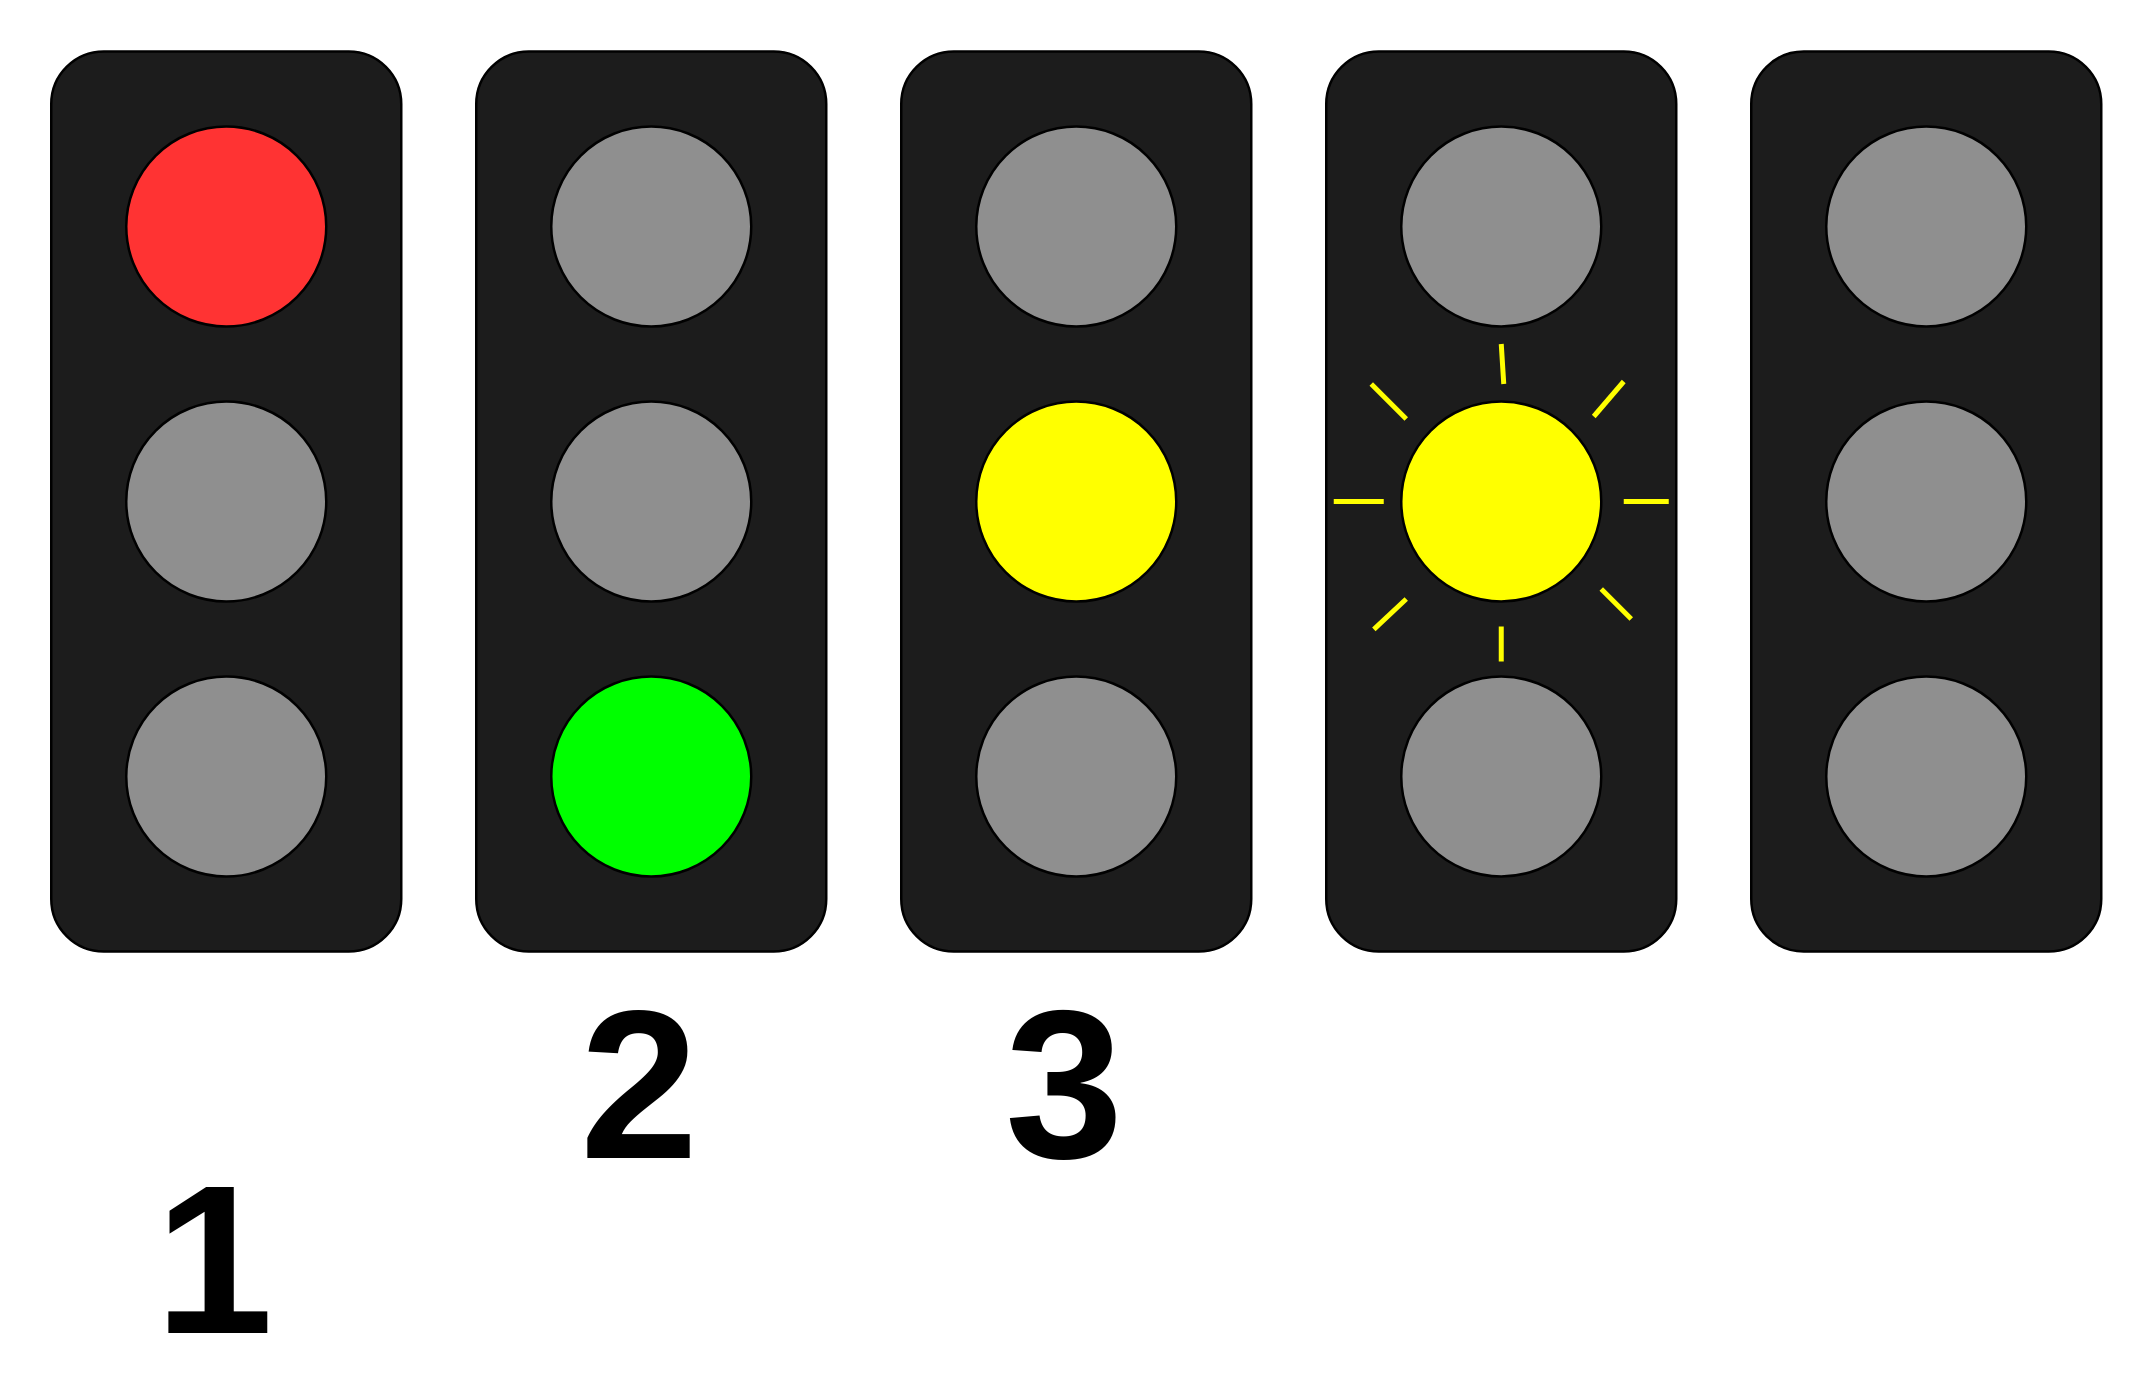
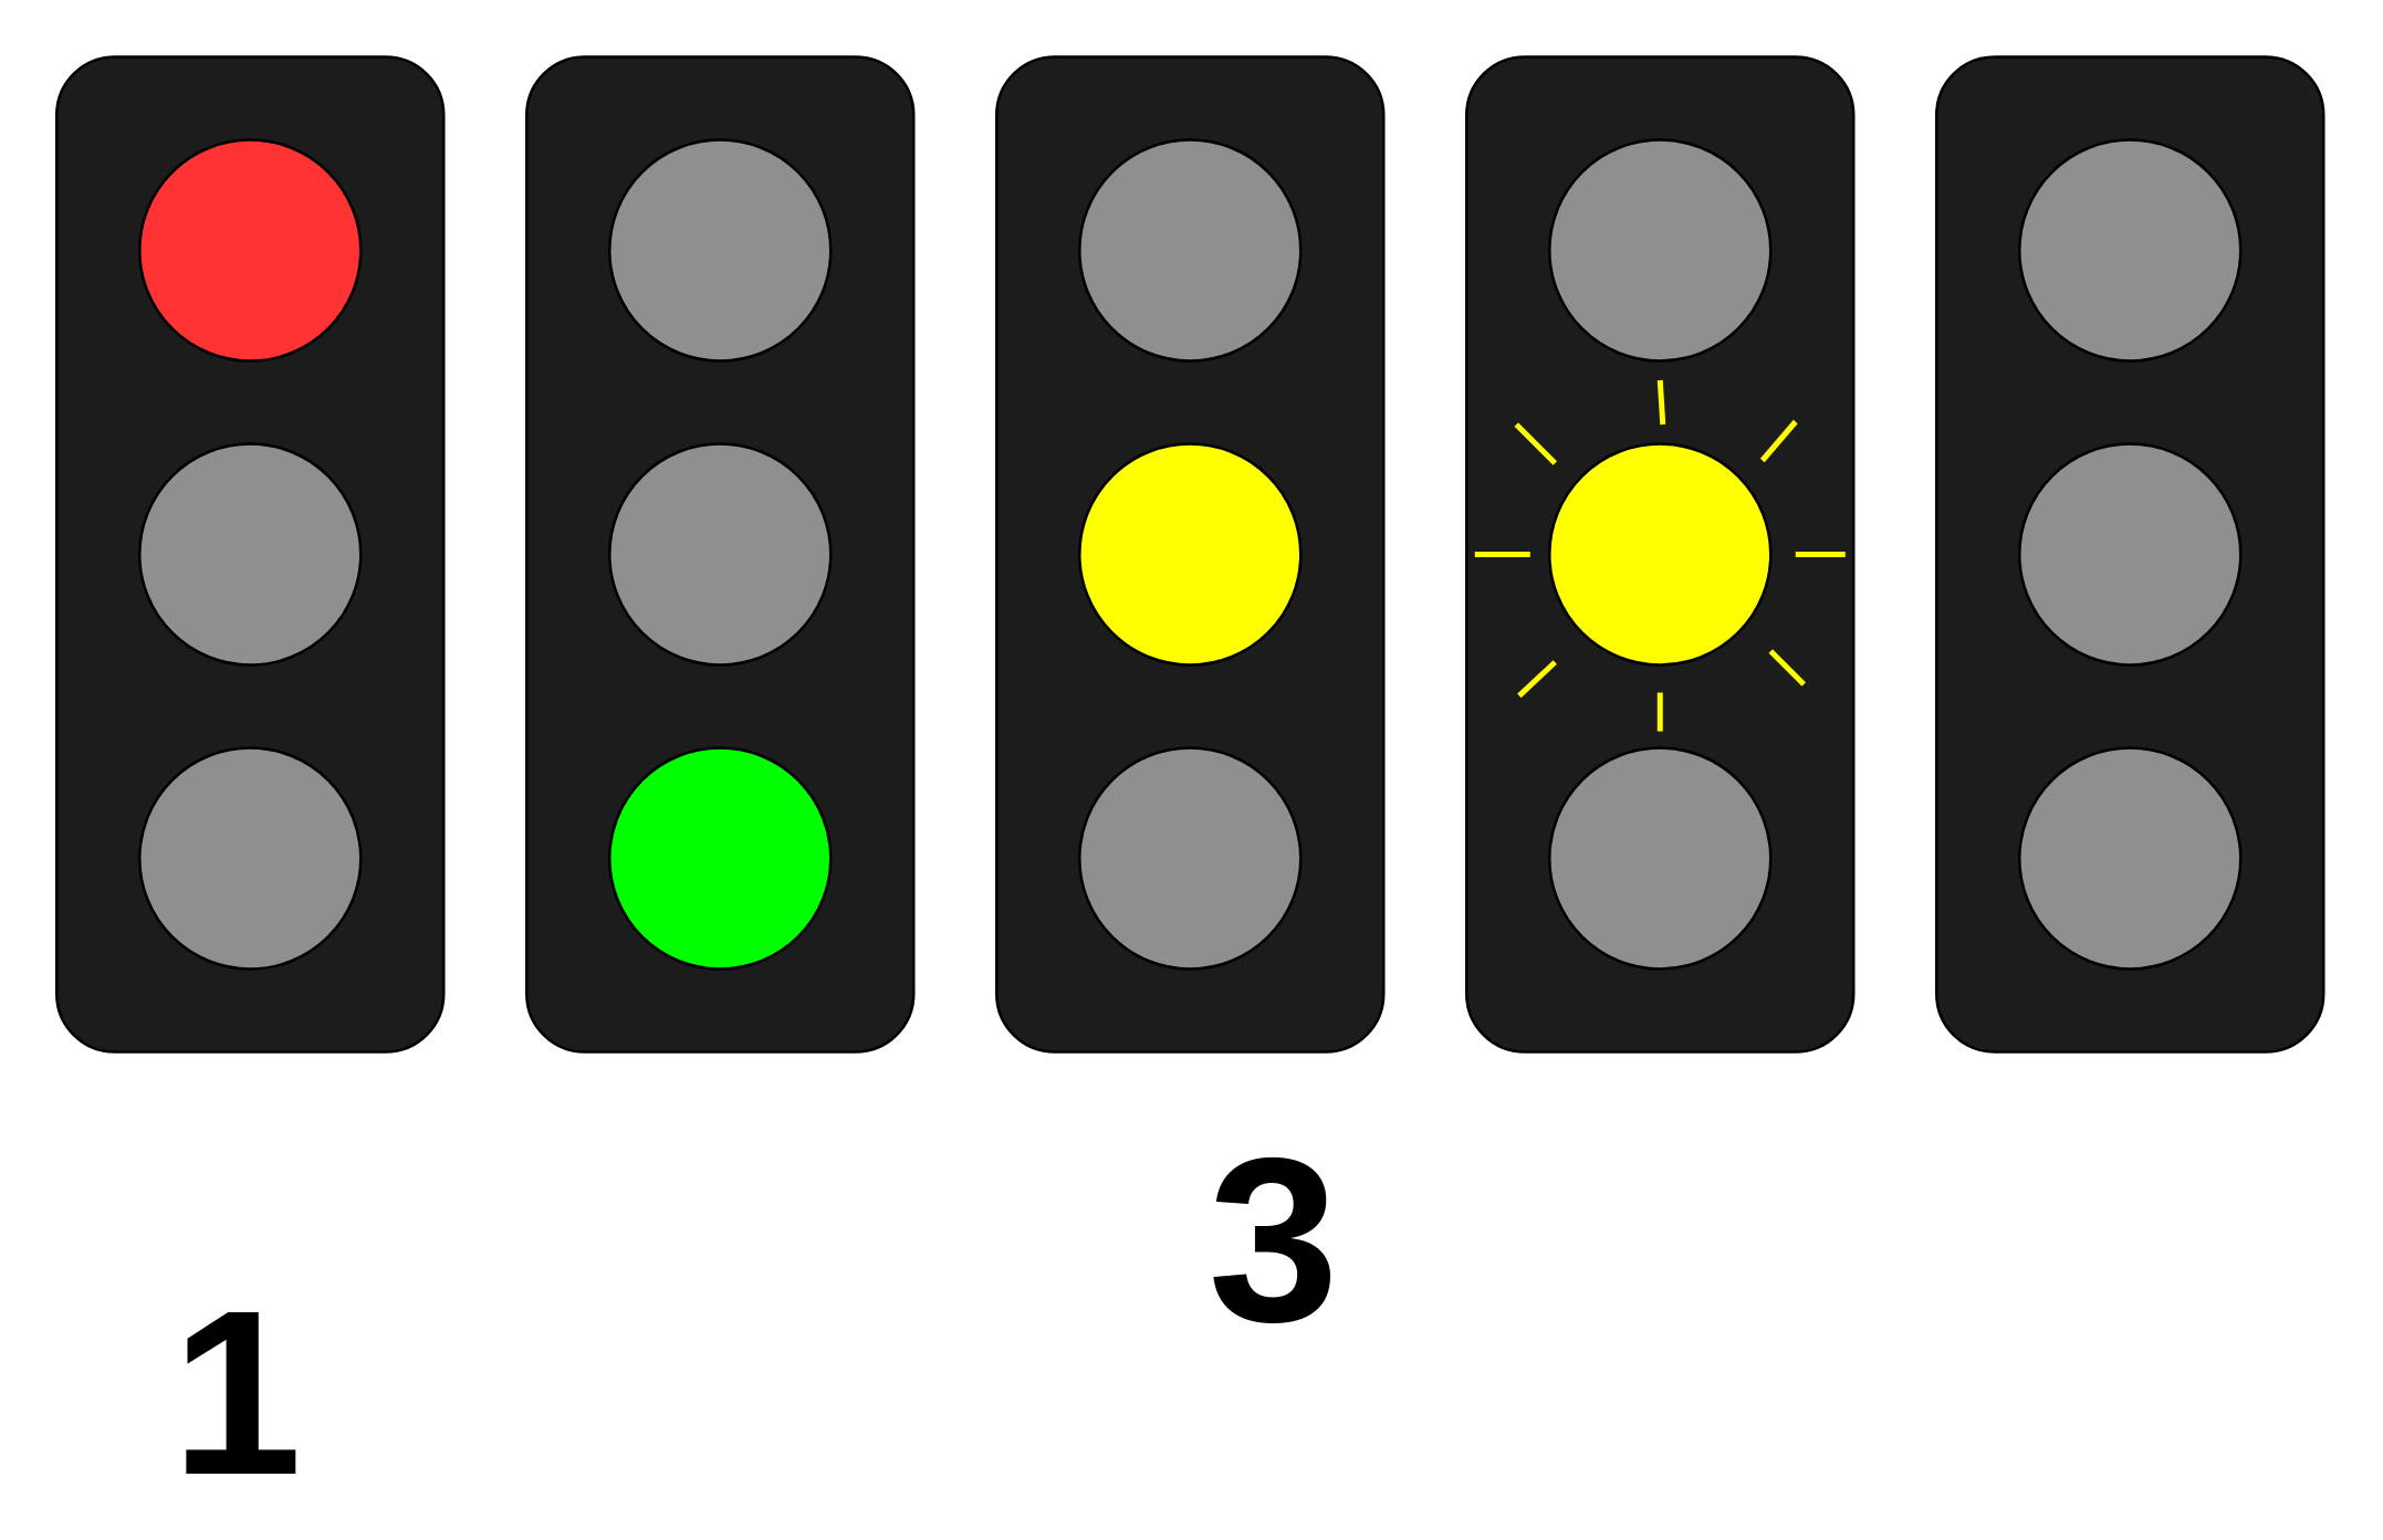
  <mxCell id="0" />
  <mxCell id="1" parent="0" />
  <mxCell id="2" value="" style="rounded=1;whiteSpace=wrap;html=1;fillColor=#1C1C1C;" vertex="1" parent="1"><mxGeometry x="20" y="20" width="140" height="360" as="geometry" /></mxCell>
  <mxCell id="3" value="" style="ellipse;whiteSpace=wrap;html=1;aspect=fixed;fillColor=#FF3333;" vertex="1" parent="1"><mxGeometry x="50" y="50" width="80" height="80" as="geometry" /></mxCell>
  <mxCell id="4" value="" style="ellipse;whiteSpace=wrap;html=1;aspect=fixed;fillColor=#8F8F8F;" vertex="1" parent="1"><mxGeometry x="50" y="160" width="80" height="80" as="geometry" /></mxCell>
  <mxCell id="5" value="" style="ellipse;whiteSpace=wrap;html=1;aspect=fixed;fillColor=#8F8F8F;" vertex="1" parent="1"><mxGeometry x="50" y="270" width="80" height="80" as="geometry" /></mxCell>
  <mxCell id="6" value="" style="rounded=1;whiteSpace=wrap;html=1;fillColor=#1C1C1C;" vertex="1" parent="1"><mxGeometry x="190" y="20" width="140" height="360" as="geometry" /></mxCell>
  <mxCell id="7" value="" style="ellipse;whiteSpace=wrap;html=1;aspect=fixed;fillColor=#8F8F8F;" vertex="1" parent="1"><mxGeometry x="220" y="50" width="80" height="80" as="geometry" /></mxCell>
  <mxCell id="8" value="" style="ellipse;whiteSpace=wrap;html=1;aspect=fixed;fillColor=#8F8F8F;" vertex="1" parent="1"><mxGeometry x="220" y="160" width="80" height="80" as="geometry" /></mxCell>
  <mxCell id="9" value="" style="ellipse;whiteSpace=wrap;html=1;aspect=fixed;fillColor=#00FF00;" vertex="1" parent="1"><mxGeometry x="220" y="270" width="80" height="80" as="geometry" /></mxCell>
  <mxCell id="10" value="" style="rounded=1;whiteSpace=wrap;html=1;fillColor=#1C1C1C;" vertex="1" parent="1"><mxGeometry x="360" y="20" width="140" height="360" as="geometry" /></mxCell>
  <mxCell id="11" value="" style="ellipse;whiteSpace=wrap;html=1;aspect=fixed;fillColor=#8F8F8F;" vertex="1" parent="1"><mxGeometry x="390" y="50" width="80" height="80" as="geometry" /></mxCell>
  <mxCell id="12" value="" style="ellipse;whiteSpace=wrap;html=1;aspect=fixed;fillColor=#FFFF00;" vertex="1" parent="1"><mxGeometry x="390" y="160" width="80" height="80" as="geometry" /></mxCell>
  <mxCell id="13" value="" style="ellipse;whiteSpace=wrap;html=1;aspect=fixed;fillColor=#8F8F8F;" vertex="1" parent="1"><mxGeometry x="390" y="270" width="80" height="80" as="geometry" /></mxCell>
  <mxCell id="14" value="" style="rounded=1;whiteSpace=wrap;html=1;fillColor=#1C1C1C;" vertex="1" parent="1"><mxGeometry x="530" y="20" width="140" height="360" as="geometry" /></mxCell>
  <mxCell id="15" value="" style="ellipse;whiteSpace=wrap;html=1;aspect=fixed;fillColor=#8F8F8F;" vertex="1" parent="1"><mxGeometry x="560" y="50" width="80" height="80" as="geometry" /></mxCell>
  <mxCell id="16" value="" style="ellipse;whiteSpace=wrap;html=1;aspect=fixed;fillColor=#FFFF00;" vertex="1" parent="1"><mxGeometry x="560" y="160" width="80" height="80" as="geometry" /></mxCell>
  <mxCell id="17" value="" style="ellipse;whiteSpace=wrap;html=1;aspect=fixed;fillColor=#8F8F8F;" vertex="1" parent="1"><mxGeometry x="560" y="270" width="80" height="80" as="geometry" /></mxCell>
  <mxCell id="18" value="" style="rounded=1;whiteSpace=wrap;html=1;fillColor=#1C1C1C;" vertex="1" parent="1"><mxGeometry x="700" y="20" width="140" height="360" as="geometry" /></mxCell>
  <mxCell id="19" value="" style="ellipse;whiteSpace=wrap;html=1;aspect=fixed;fillColor=#8F8F8F;" vertex="1" parent="1"><mxGeometry x="730" y="50" width="80" height="80" as="geometry" /></mxCell>
  <mxCell id="20" value="" style="ellipse;whiteSpace=wrap;html=1;aspect=fixed;fillColor=#8F8F8F;" vertex="1" parent="1"><mxGeometry x="730" y="160" width="80" height="80" as="geometry" /></mxCell>
  <mxCell id="21" value="" style="ellipse;whiteSpace=wrap;html=1;aspect=fixed;fillColor=#8F8F8F;" vertex="1" parent="1"><mxGeometry x="730" y="270" width="80" height="80" as="geometry" /></mxCell>
  <mxCell id="22" value="" style="endArrow=none;html=1;strokeColor=#FFFF00;strokeWidth=2;" edge="1" parent="1"><mxGeometry width="50" height="50" relative="1" as="geometry"><mxPoint x="637" y="166" as="sourcePoint" /><mxPoint x="649" y="152" as="targetPoint" /></mxGeometry></mxCell>
  <mxCell id="23" value="" style="endArrow=none;html=1;strokeColor=#FFFF00;strokeWidth=2;" edge="1" parent="1"><mxGeometry width="50" height="50" relative="1" as="geometry"><mxPoint x="649" y="200" as="sourcePoint" /><mxPoint x="667" y="200" as="targetPoint" /></mxGeometry></mxCell>
  <mxCell id="24" value="" style="endArrow=none;html=1;strokeColor=#FFFF00;strokeWidth=2;entryX=0.114;entryY=0.344;entryDx=0;entryDy=0;entryPerimeter=0;shadow=0;comic=0;" edge="1" parent="1"><mxGeometry width="50" height="50" relative="1" as="geometry"><mxPoint x="562" y="167" as="sourcePoint" /><mxPoint x="548" y="153" as="targetPoint" /></mxGeometry></mxCell>
  <mxCell id="25" value="" style="endArrow=none;html=1;strokeColor=#FFFF00;strokeWidth=2;" edge="1" parent="1"><mxGeometry width="50" height="50" relative="1" as="geometry"><mxPoint x="533" y="200" as="sourcePoint" /><mxPoint x="553" y="200" as="targetPoint" /></mxGeometry></mxCell>
  <mxCell id="26" value="" style="endArrow=none;html=1;strokeColor=#FFFF00;strokeWidth=2;exitX=0.136;exitY=0.642;exitDx=0;exitDy=0;exitPerimeter=0;" edge="1" parent="1" source="14"><mxGeometry width="50" height="50" relative="1" as="geometry"><mxPoint x="552" y="248" as="sourcePoint" /><mxPoint x="562" y="239" as="targetPoint" /></mxGeometry></mxCell>
  <mxCell id="27" value="" style="endArrow=none;html=1;strokeColor=#FFFF00;strokeWidth=2;" edge="1" parent="1"><mxGeometry width="50" height="50" relative="1" as="geometry"><mxPoint x="652" y="247" as="sourcePoint" /><mxPoint x="640" y="235" as="targetPoint" /></mxGeometry></mxCell>
  <mxCell id="28" value="" style="endArrow=none;html=1;strokeColor=#FFFF00;strokeWidth=2;" edge="1" parent="1"><mxGeometry width="50" height="50" relative="1" as="geometry"><mxPoint x="600" y="264" as="sourcePoint" /><mxPoint x="600" y="250" as="targetPoint" /></mxGeometry></mxCell>
  <mxCell id="29" value="" style="endArrow=none;html=1;strokeColor=#FFFF00;strokeWidth=2;" edge="1" parent="1"><mxGeometry width="50" height="50" relative="1" as="geometry"><mxPoint x="601" y="153" as="sourcePoint" /><mxPoint x="600" y="137" as="targetPoint" /></mxGeometry></mxCell>
  <mxCell id="30" value="1" style="text;html=1;resizable=0;points=[];autosize=1;align=left;verticalAlign=top;spacingTop=-4;fontStyle=1;fontSize=85;" vertex="1" parent="1"><mxGeometry x="60" y="450" width="20" height="20" as="geometry" /></mxCell>
- <mxCell id="31" value="2" style="text;html=1;resizable=0;points=[];autosize=1;align=left;verticalAlign=top;spacingTop=-4;fontStyle=1;fontSize=85;" vertex="1" parent="1"><mxGeometry x="230" y="380" width="60" height="100" as="geometry" /></mxCell>
- <mxCell id="32" value="3" style="text;html=1;resizable=0;points=[];autosize=1;align=left;verticalAlign=top;spacingTop=-4;fontStyle=1;fontSize=85;" vertex="1" parent="1"><mxGeometry x="400" y="380" width="60" height="100" as="geometry" /></mxCell>
+ <mxCell id="32" value="3" style="text;html=1;resizable=0;points=[];autosize=1;align=left;verticalAlign=top;spacingTop=-4;fontStyle=1;fontSize=85;" vertex="1" parent="1"><mxGeometry x="435" y="395" width="60" height="100" as="geometry" /></mxCell>
